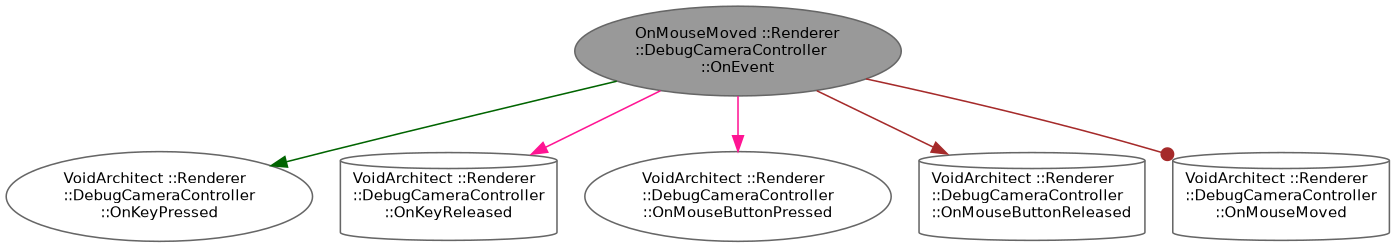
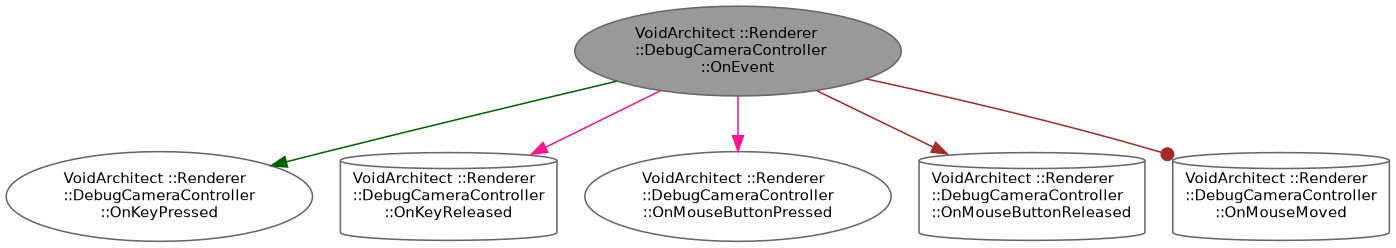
  digraph {
    rankdir=TB
    node [color=grey40 fillcolor=white fontname=Helvetica fontsize=10 shape=ellipse style=filled]
    edge [color=deeppink fontname=Helvetica fontsize=10 labelfontname=Helvetica labelfontsize=10 style=solid arrowhead=normal]
-   n1 [color=gray40 fillcolor=grey60 fontcolor=black height=0.2 label="OnMouseMoved ::Renderer\l::DebugCameraController\l::OnEvent" width=0.4]
+   n1 [color=gray40 fillcolor=grey60 fontcolor=black height=0.2 label="VoidArchitect ::Renderer\l::DebugCameraController\l::OnEvent" width=0.4]
    n2 [height=0.2 label="VoidArchitect ::Renderer\l::DebugCameraController\l::OnKeyPressed" width=0.4]
    n3 [height=0.2 label="VoidArchitect ::Renderer\l::DebugCameraController\l::OnKeyReleased" shape=cylinder width=0.4]
    n4 [height=0.2 label="VoidArchitect ::Renderer\l::DebugCameraController\l::OnMouseButtonPressed" width=0.4]
    n5 [height=0.2 label="VoidArchitect ::Renderer\l::DebugCameraController\l::OnMouseButtonReleased" shape=cylinder width=0.4]
    n6 [height=0.2 label="VoidArchitect ::Renderer\l::DebugCameraController\l::OnMouseMoved" shape=cylinder width=0.4]
    n1 -> n2 [color=darkgreen]
    n1 -> n3
    n1 -> n4
    n1 -> n5 [color=brown]
    n1 -> n6 [color=brown arrowhead=dot]
  }
